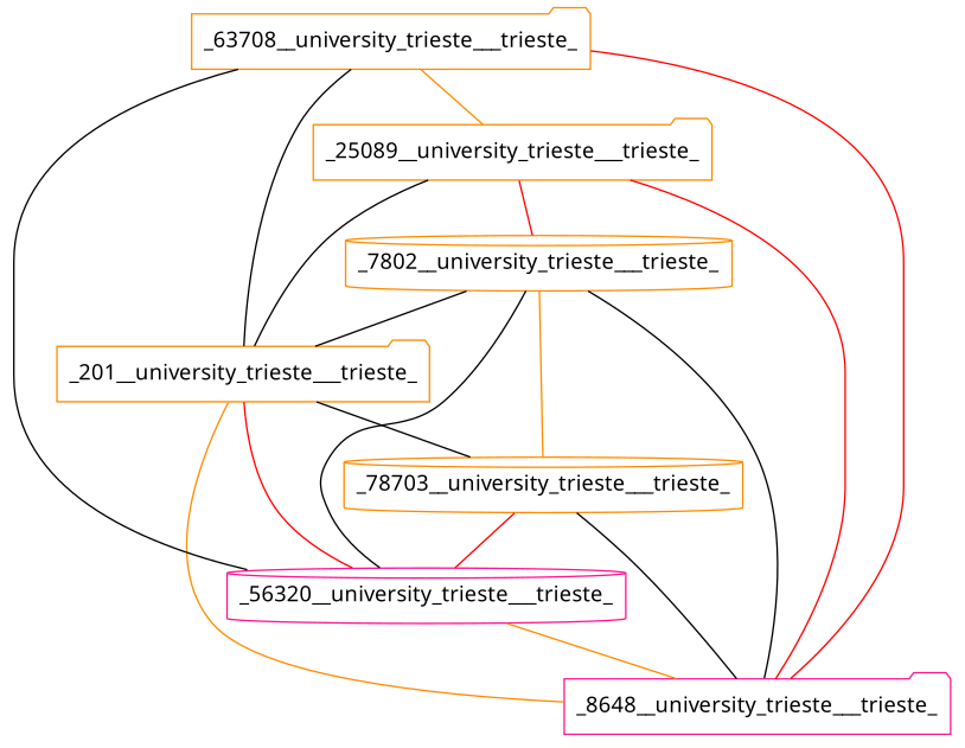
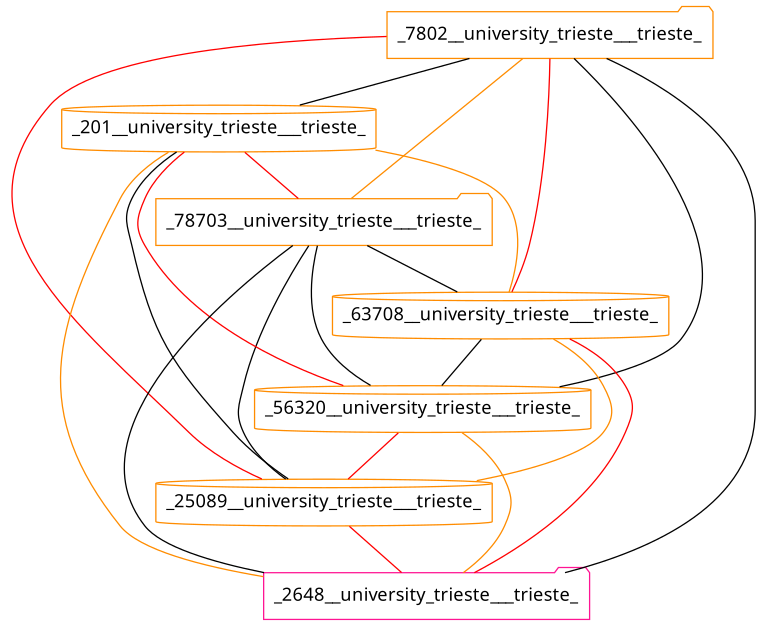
  graph {
    fontname="Noto Sans"
    node [color=darkorange fontname="Noto Sans" shape=folder]
    edge [color=black fontname="Noto Sans"]
-   _7802__university_trieste___trieste_ [shape=cylinder]
-   _25089__university_trieste___trieste_
-   _201__university_trieste___trieste_
-   _78703__university_trieste___trieste_ [shape=cylinder]
-   _2648__university_trieste___trieste_ [color=deeppink label=_8648__university_trieste___trieste_]
-   _56320__university_trieste___trieste_ [color=deeppink shape=cylinder]
-   _63708__university_trieste___trieste_
+   _7802__university_trieste___trieste_
+   _25089__university_trieste___trieste_ [shape=cylinder]
+   _201__university_trieste___trieste_ [shape=cylinder]
+   _78703__university_trieste___trieste_
+   _2648__university_trieste___trieste_ [color=deeppink]
+   _56320__university_trieste___trieste_ [shape=cylinder]
+   _63708__university_trieste___trieste_ [shape=cylinder]
    _7802__university_trieste___trieste_ -- _201__university_trieste___trieste_
    _25089__university_trieste___trieste_ -- _7802__university_trieste___trieste_ [color=red]
    _25089__university_trieste___trieste_ -- _201__university_trieste___trieste_
+   _25089__university_trieste___trieste_ -- _78703__university_trieste___trieste_
    _25089__university_trieste___trieste_ -- _2648__university_trieste___trieste_ [color=red]
-   _201__university_trieste___trieste_ -- _78703__university_trieste___trieste_
+   _201__university_trieste___trieste_ -- _78703__university_trieste___trieste_ [color=red]
    _201__university_trieste___trieste_ -- _2648__university_trieste___trieste_ [color=darkorange]
    _201__university_trieste___trieste_ -- _56320__university_trieste___trieste_ [color=red]
    _78703__university_trieste___trieste_ -- _7802__university_trieste___trieste_ [color=darkorange]
    _78703__university_trieste___trieste_ -- _2648__university_trieste___trieste_
-   _78703__university_trieste___trieste_ -- _56320__university_trieste___trieste_ [color=red]
+   _78703__university_trieste___trieste_ -- _56320__university_trieste___trieste_
+   _78703__university_trieste___trieste_ -- _63708__university_trieste___trieste_
    _2648__university_trieste___trieste_ -- _7802__university_trieste___trieste_
    _56320__university_trieste___trieste_ -- _7802__university_trieste___trieste_
+   _56320__university_trieste___trieste_ -- _25089__university_trieste___trieste_ [color=red]
    _56320__university_trieste___trieste_ -- _2648__university_trieste___trieste_ [color=darkorange]
+   _63708__university_trieste___trieste_ -- _7802__university_trieste___trieste_ [color=red]
    _63708__university_trieste___trieste_ -- _25089__university_trieste___trieste_ [color=darkorange]
-   _63708__university_trieste___trieste_ -- _201__university_trieste___trieste_
+   _63708__university_trieste___trieste_ -- _201__university_trieste___trieste_ [color=darkorange]
    _63708__university_trieste___trieste_ -- _2648__university_trieste___trieste_ [color=red]
    _63708__university_trieste___trieste_ -- _56320__university_trieste___trieste_
  }
